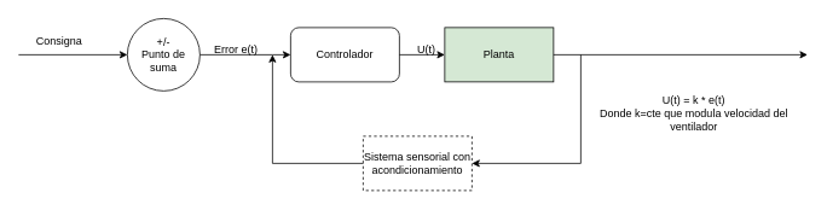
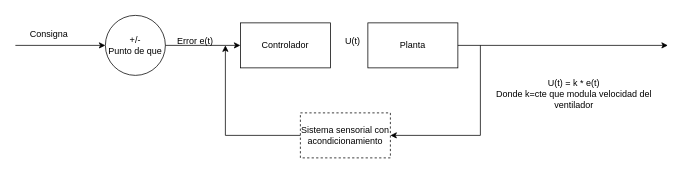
  <mxCell id="0" />
  <mxCell id="1" parent="0" />
- <mxCell id="2" value="+/-&lt;br&gt;Punto de suma" style="ellipse;whiteSpace=wrap;html=1;aspect=fixed;" vertex="1" parent="1"><mxGeometry x="140" y="20" width="80" height="80" as="geometry" /></mxCell>
+ <mxCell id="2" value="+/-&lt;br&gt;Punto de que" style="ellipse;whiteSpace=wrap;html=1;aspect=fixed;" vertex="1" parent="1"><mxGeometry x="140" y="20" width="80" height="80" as="geometry" /></mxCell>
  <mxCell id="3" value="" style="endArrow=classic;html=1;rounded=0;exitX=1;exitY=0.5;exitDx=0;exitDy=0;" edge="1" parent="1" source="2" target="4"><mxGeometry width="50" height="50" relative="1" as="geometry"><mxPoint x="390" y="290" as="sourcePoint" /><mxPoint x="440" y="240" as="targetPoint" /></mxGeometry></mxCell>
- <mxCell id="4" value="Controlador" style="whiteSpace=wrap;html=1;rounded=1;" vertex="1" parent="1"><mxGeometry x="320" y="30" width="120" height="60" as="geometry" /></mxCell>
- <mxCell id="5" value="Planta" style="rounded=0;whiteSpace=wrap;html=1;fillColor=#d5e8d4;" vertex="1" parent="1"><mxGeometry x="490" y="30" width="120" height="60" as="geometry" /></mxCell>
+ <mxCell id="4" value="Controlador" style="rounded=0;whiteSpace=wrap;html=1;" vertex="1" parent="1"><mxGeometry x="320" y="30" width="120" height="60" as="geometry" /></mxCell>
+ <mxCell id="5" value="Planta" style="rounded=0;whiteSpace=wrap;html=1;" vertex="1" parent="1"><mxGeometry x="490" y="30" width="120" height="60" as="geometry" /></mxCell>
  <mxCell id="6" value="Sistema sensorial con acondicionamiento" style="rounded=0;whiteSpace=wrap;html=1;dashed=1;" vertex="1" parent="1"><mxGeometry x="400" y="150" width="120" height="60" as="geometry" /></mxCell>
- <mxCell id="7" value="" style="endArrow=classic;html=1;rounded=0;exitX=1;exitY=0.5;exitDx=0;exitDy=0;entryX=0;entryY=0.5;entryDx=0;entryDy=0;" edge="1" parent="1" source="4" target="5"><mxGeometry width="50" height="50" relative="1" as="geometry"><mxPoint x="390" y="270" as="sourcePoint" /><mxPoint x="440" y="220" as="targetPoint" /></mxGeometry></mxCell>
  <mxCell id="8" value="" style="endArrow=classic;html=1;rounded=0;exitX=1;exitY=0.5;exitDx=0;exitDy=0;" edge="1" parent="1" source="5"><mxGeometry width="50" height="50" relative="1" as="geometry"><mxPoint x="390" y="270" as="sourcePoint" /><mxPoint x="890" y="60" as="targetPoint" /></mxGeometry></mxCell>
  <mxCell id="9" value="" style="endArrow=classic;html=1;rounded=0;entryX=1;entryY=0.5;entryDx=0;entryDy=0;" edge="1" parent="1" target="6"><mxGeometry width="50" height="50" relative="1" as="geometry"><mxPoint x="640" y="60" as="sourcePoint" /><mxPoint x="440" y="220" as="targetPoint" /><Array as="points"><mxPoint x="640" y="180" /></Array></mxGeometry></mxCell>
  <mxCell id="10" value="" style="endArrow=classic;html=1;rounded=0;exitX=0;exitY=0.5;exitDx=0;exitDy=0;" edge="1" parent="1" source="6"><mxGeometry width="50" height="50" relative="1" as="geometry"><mxPoint x="390" y="270" as="sourcePoint" /><mxPoint x="300" y="60" as="targetPoint" /><Array as="points"><mxPoint x="300" y="180" /></Array></mxGeometry></mxCell>
  <mxCell id="11" value="" style="endArrow=classic;html=1;rounded=0;entryX=0;entryY=0.5;entryDx=0;entryDy=0;" edge="1" parent="1" target="2"><mxGeometry width="50" height="50" relative="1" as="geometry"><mxPoint x="20" y="60" as="sourcePoint" /><mxPoint x="440" y="220" as="targetPoint" /></mxGeometry></mxCell>
  <mxCell id="12" value="Consigna" style="text;html=1;strokeColor=none;fillColor=none;align=center;verticalAlign=middle;whiteSpace=wrap;rounded=0;" vertex="1" parent="1"><mxGeometry x="35" y="30" width="60" height="30" as="geometry" /></mxCell>
  <mxCell id="13" value="Error e(t)" style="text;html=1;strokeColor=none;fillColor=none;align=center;verticalAlign=middle;whiteSpace=wrap;rounded=0;" vertex="1" parent="1"><mxGeometry x="230" y="40" width="60" height="30" as="geometry" /></mxCell>
  <mxCell id="14" value="U(t)" style="text;html=1;strokeColor=none;fillColor=none;align=center;verticalAlign=middle;whiteSpace=wrap;rounded=0;" vertex="1" parent="1"><mxGeometry x="440" y="40" width="60" height="30" as="geometry" /></mxCell>
  <mxCell id="15" value="U(t) = k * e(t)&lt;br&gt;Donde k=cte que modula velocidad del ventilador" style="text;html=1;strokeColor=none;fillColor=none;align=center;verticalAlign=middle;whiteSpace=wrap;rounded=0;" vertex="1" parent="1"><mxGeometry x="650" y="110" width="230" height="30" as="geometry" /></mxCell>
